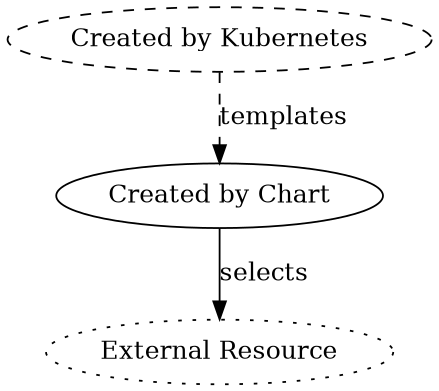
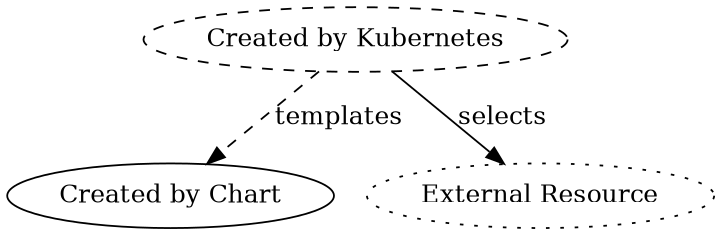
  digraph {
    rankdir=TB
    n1 [label="Created by Chart"]
    n2 [label="External Resource" style=dotted]
    n3 [label="Created by Kubernetes" style=dashed]
-   n1 -> n2 [label=selects]
+   n3 -> n2 [label=selects]
    n3 -> n1 [label=templates style=dashed]
  }
